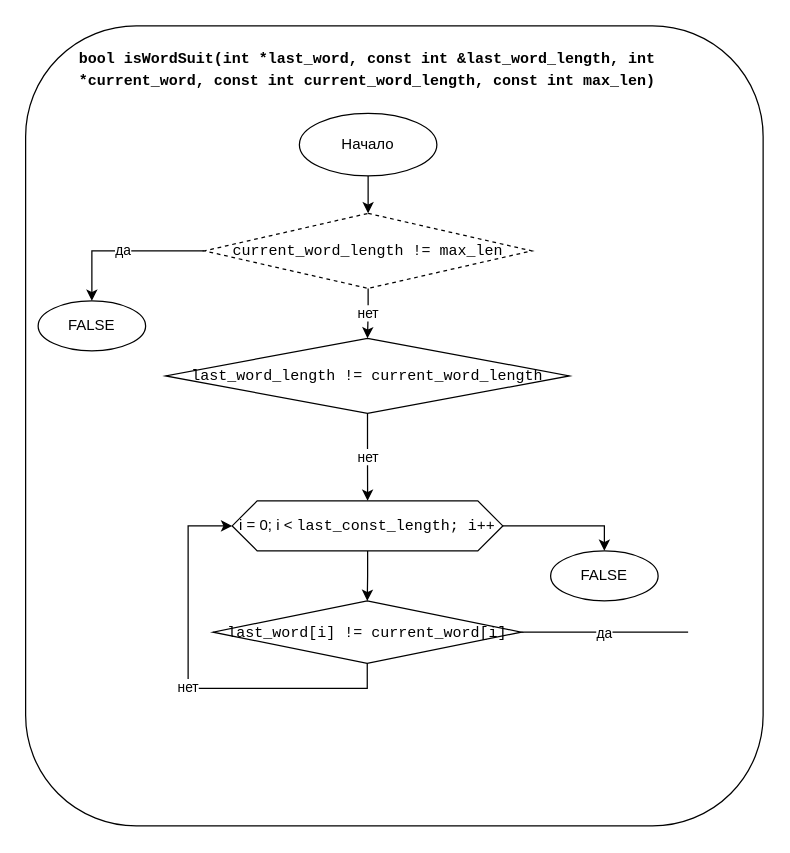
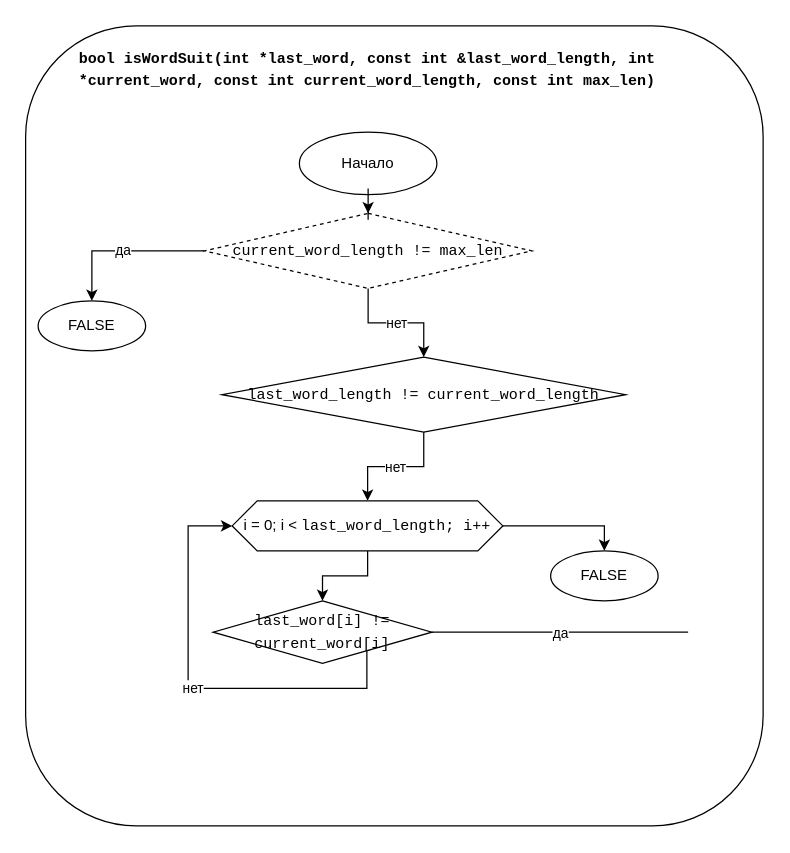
  <mxCell id="0" />
  <mxCell id="1" parent="0" />
  <mxCell id="2" value="&lt;div style=&quot;font-family: &amp;quot;menlo&amp;quot; , &amp;quot;monaco&amp;quot; , &amp;quot;courier new&amp;quot; , monospace ; line-height: 18px&quot;&gt;&lt;font&gt;&lt;b&gt;bool isWordSuit(int *last_word, const int &amp;amp;last_word_length, int *current_word, const int current_word_length, const int max_len)&lt;/b&gt;&lt;/font&gt;&lt;/div&gt;" style="text;html=1;strokeColor=none;fillColor=none;align=center;verticalAlign=middle;whiteSpace=wrap;rounded=0;" parent="1" vertex="1"><mxGeometry x="52" y="20" width="483" height="70" as="geometry" /></mxCell>
  <mxCell id="3" value="" style="rounded=1;whiteSpace=wrap;html=1;fillColor=none;" parent="1" vertex="1"><mxGeometry x="20" y="20" width="590" height="640" as="geometry" /></mxCell>
  <mxCell id="4" value="" style="edgeStyle=orthogonalEdgeStyle;rounded=0;orthogonalLoop=1;jettySize=auto;html=1;" parent="1" source="5" target="8" edge="1"><mxGeometry relative="1" as="geometry" /></mxCell>
- <mxCell id="5" value="Начало" style="ellipse;whiteSpace=wrap;html=1;fillColor=none;" parent="1" vertex="1"><mxGeometry x="239" y="90" width="110" height="50" as="geometry" /></mxCell>
+ <mxCell id="5" value="Начало" style="ellipse;whiteSpace=wrap;html=1;fillColor=none;" parent="1" vertex="1"><mxGeometry x="239" y="105" width="110" height="50" as="geometry" /></mxCell>
  <mxCell id="6" value="да" style="edgeStyle=orthogonalEdgeStyle;rounded=0;orthogonalLoop=1;jettySize=auto;html=1;" parent="1" source="8" target="9" edge="1"><mxGeometry relative="1" as="geometry" /></mxCell>
  <mxCell id="7" value="нет" style="edgeStyle=orthogonalEdgeStyle;rounded=0;orthogonalLoop=1;jettySize=auto;html=1;" parent="1" source="8" target="11" edge="1"><mxGeometry relative="1" as="geometry" /></mxCell>
  <mxCell id="8" value="&lt;div style=&quot;font-family: menlo, monaco, &amp;quot;courier new&amp;quot;, monospace; line-height: 18px;&quot;&gt;current_word_length &lt;span style=&quot;&quot;&gt;!=&lt;/span&gt; max_len&lt;/div&gt;" style="rhombus;whiteSpace=wrap;html=1;fillColor=none;dashed=1;" parent="1" vertex="1"><mxGeometry x="163" y="170" width="262" height="60" as="geometry" /></mxCell>
  <mxCell id="9" value="FALSE" style="ellipse;whiteSpace=wrap;html=1;fillColor=none;" parent="1" vertex="1"><mxGeometry x="30" y="240" width="86" height="40" as="geometry" /></mxCell>
  <mxCell id="10" value="нет" style="edgeStyle=orthogonalEdgeStyle;rounded=0;orthogonalLoop=1;jettySize=auto;html=1;" parent="1" source="11" target="14" edge="1"><mxGeometry relative="1" as="geometry" /></mxCell>
- <mxCell id="11" value="&lt;div style=&quot;font-family: menlo, monaco, &amp;quot;courier new&amp;quot;, monospace; line-height: 18px;&quot;&gt;last_word_length &lt;span style=&quot;&quot;&gt;!=&lt;/span&gt; current_word_length&lt;/div&gt;" style="rhombus;whiteSpace=wrap;html=1;fillColor=none;" parent="1" vertex="1"><mxGeometry x="132" y="270" width="323" height="60" as="geometry" /></mxCell>
+ <mxCell id="11" value="&lt;div style=&quot;font-family: menlo, monaco, &amp;quot;courier new&amp;quot;, monospace; line-height: 18px;&quot;&gt;last_word_length &lt;span style=&quot;&quot;&gt;!=&lt;/span&gt; current_word_length&lt;/div&gt;" style="rhombus;whiteSpace=wrap;html=1;fillColor=none;" parent="1" vertex="1"><mxGeometry x="177" y="285" width="323" height="60" as="geometry" /></mxCell>
  <mxCell id="12" value="" style="edgeStyle=orthogonalEdgeStyle;rounded=0;orthogonalLoop=1;jettySize=auto;html=1;" parent="1" source="14" target="17" edge="1"><mxGeometry relative="1" as="geometry" /></mxCell>
  <mxCell id="13" value="" style="edgeStyle=orthogonalEdgeStyle;rounded=0;orthogonalLoop=1;jettySize=auto;html=1;endArrow=classic;endFill=1;" parent="1" source="14" target="18" edge="1"><mxGeometry relative="1" as="geometry"><Array as="points"><mxPoint x="483" y="420" /></Array></mxGeometry></mxCell>
- <mxCell id="14" value="i = 0; i &amp;lt;&amp;nbsp;&lt;span style=&quot;font-family: menlo, monaco, &amp;quot;courier new&amp;quot;, monospace;&quot;&gt;last_const_length&lt;/span&gt;&lt;span style=&quot;font-family: menlo, monaco, &amp;quot;courier new&amp;quot;, monospace;&quot;&gt;; &lt;/span&gt;&lt;span style=&quot;font-family: menlo, monaco, &amp;quot;courier new&amp;quot;, monospace;&quot;&gt;i&lt;/span&gt;&lt;span style=&quot;font-family: menlo, monaco, &amp;quot;courier new&amp;quot;, monospace;&quot;&gt;++&lt;/span&gt;" style="shape=hexagon;perimeter=hexagonPerimeter2;whiteSpace=wrap;html=1;fixedSize=1;fillColor=none;" parent="1" vertex="1"><mxGeometry x="185.25" y="400" width="216.5" height="40" as="geometry" /></mxCell>
+ <mxCell id="14" value="i = 0; i &amp;lt;&amp;nbsp;&lt;span style=&quot;font-family: menlo, monaco, &amp;quot;courier new&amp;quot;, monospace;&quot;&gt;last_word_length&lt;/span&gt;&lt;span style=&quot;font-family: menlo, monaco, &amp;quot;courier new&amp;quot;, monospace;&quot;&gt;; &lt;/span&gt;&lt;span style=&quot;font-family: menlo, monaco, &amp;quot;courier new&amp;quot;, monospace;&quot;&gt;i&lt;/span&gt;&lt;span style=&quot;font-family: menlo, monaco, &amp;quot;courier new&amp;quot;, monospace;&quot;&gt;++&lt;/span&gt;" style="shape=hexagon;perimeter=hexagonPerimeter2;whiteSpace=wrap;html=1;fixedSize=1;fillColor=none;" parent="1" vertex="1"><mxGeometry x="185.25" y="400" width="216.5" height="40" as="geometry" /></mxCell>
  <mxCell id="15" value="да" style="edgeStyle=orthogonalEdgeStyle;rounded=0;orthogonalLoop=1;jettySize=auto;html=1;endArrow=none;endFill=0;" parent="1" source="17" edge="1"><mxGeometry relative="1" as="geometry"><mxPoint x="550" y="505" as="targetPoint" /></mxGeometry></mxCell>
  <mxCell id="16" value="нет" style="edgeStyle=orthogonalEdgeStyle;rounded=0;orthogonalLoop=1;jettySize=auto;html=1;endArrow=classic;endFill=1;entryX=0;entryY=0.5;entryDx=0;entryDy=0;" parent="1" source="17" target="14" edge="1"><mxGeometry relative="1" as="geometry"><mxPoint x="293.3" y="605" as="targetPoint" /><Array as="points"><mxPoint x="293" y="550" /><mxPoint x="150" y="550" /><mxPoint x="150" y="420" /></Array></mxGeometry></mxCell>
- <mxCell id="17" value="&lt;div style=&quot;font-family: menlo, monaco, &amp;quot;courier new&amp;quot;, monospace; line-height: 18px;&quot;&gt;&lt;span style=&quot;&quot;&gt;last_word&lt;/span&gt;[i] &lt;span style=&quot;&quot;&gt;!=&lt;/span&gt; &lt;span style=&quot;&quot;&gt;current_word&lt;/span&gt;[i]&lt;/div&gt;" style="rhombus;whiteSpace=wrap;html=1;fillColor=none;" parent="1" vertex="1"><mxGeometry x="170" y="480" width="246.5" height="50" as="geometry" /></mxCell>
+ <mxCell id="17" value="&lt;div style=&quot;font-family: menlo, monaco, &amp;quot;courier new&amp;quot;, monospace; line-height: 18px;&quot;&gt;&lt;span style=&quot;&quot;&gt;last_word&lt;/span&gt;[i] &lt;span style=&quot;&quot;&gt;!=&lt;/span&gt; &lt;span style=&quot;&quot;&gt;current_word&lt;/span&gt;[i]&lt;/div&gt;" style="rhombus;whiteSpace=wrap;html=1;fillColor=none;" parent="1" vertex="1"><mxGeometry x="170" y="480" width="175" height="50" as="geometry" /></mxCell>
  <mxCell id="18" value="FALSE" style="ellipse;whiteSpace=wrap;html=1;fillColor=none;" parent="1" vertex="1"><mxGeometry x="440" y="440" width="86" height="40" as="geometry" /></mxCell>
